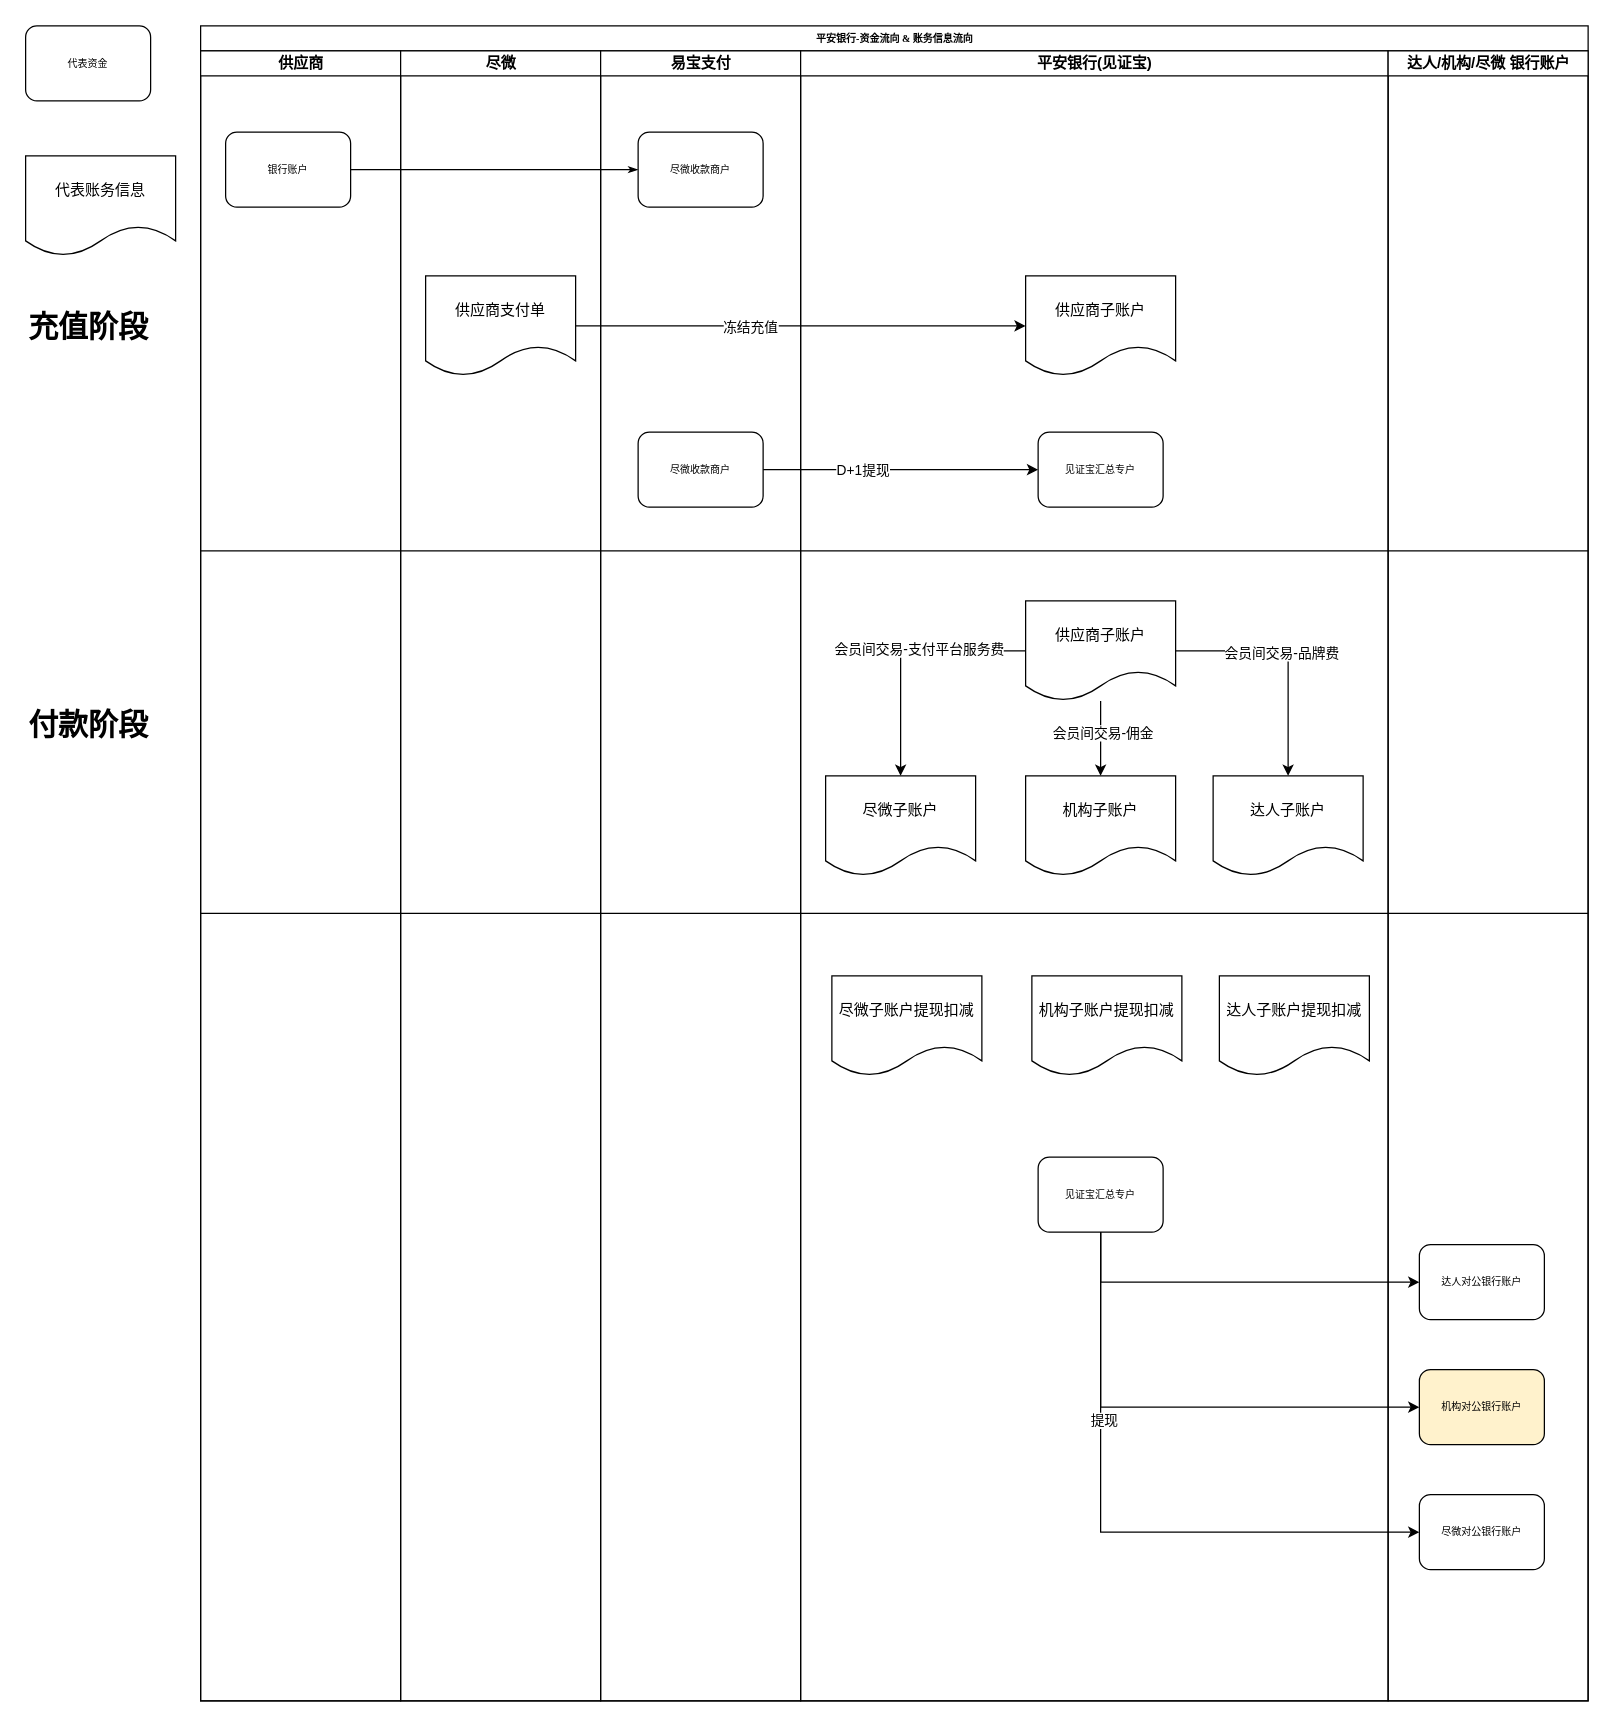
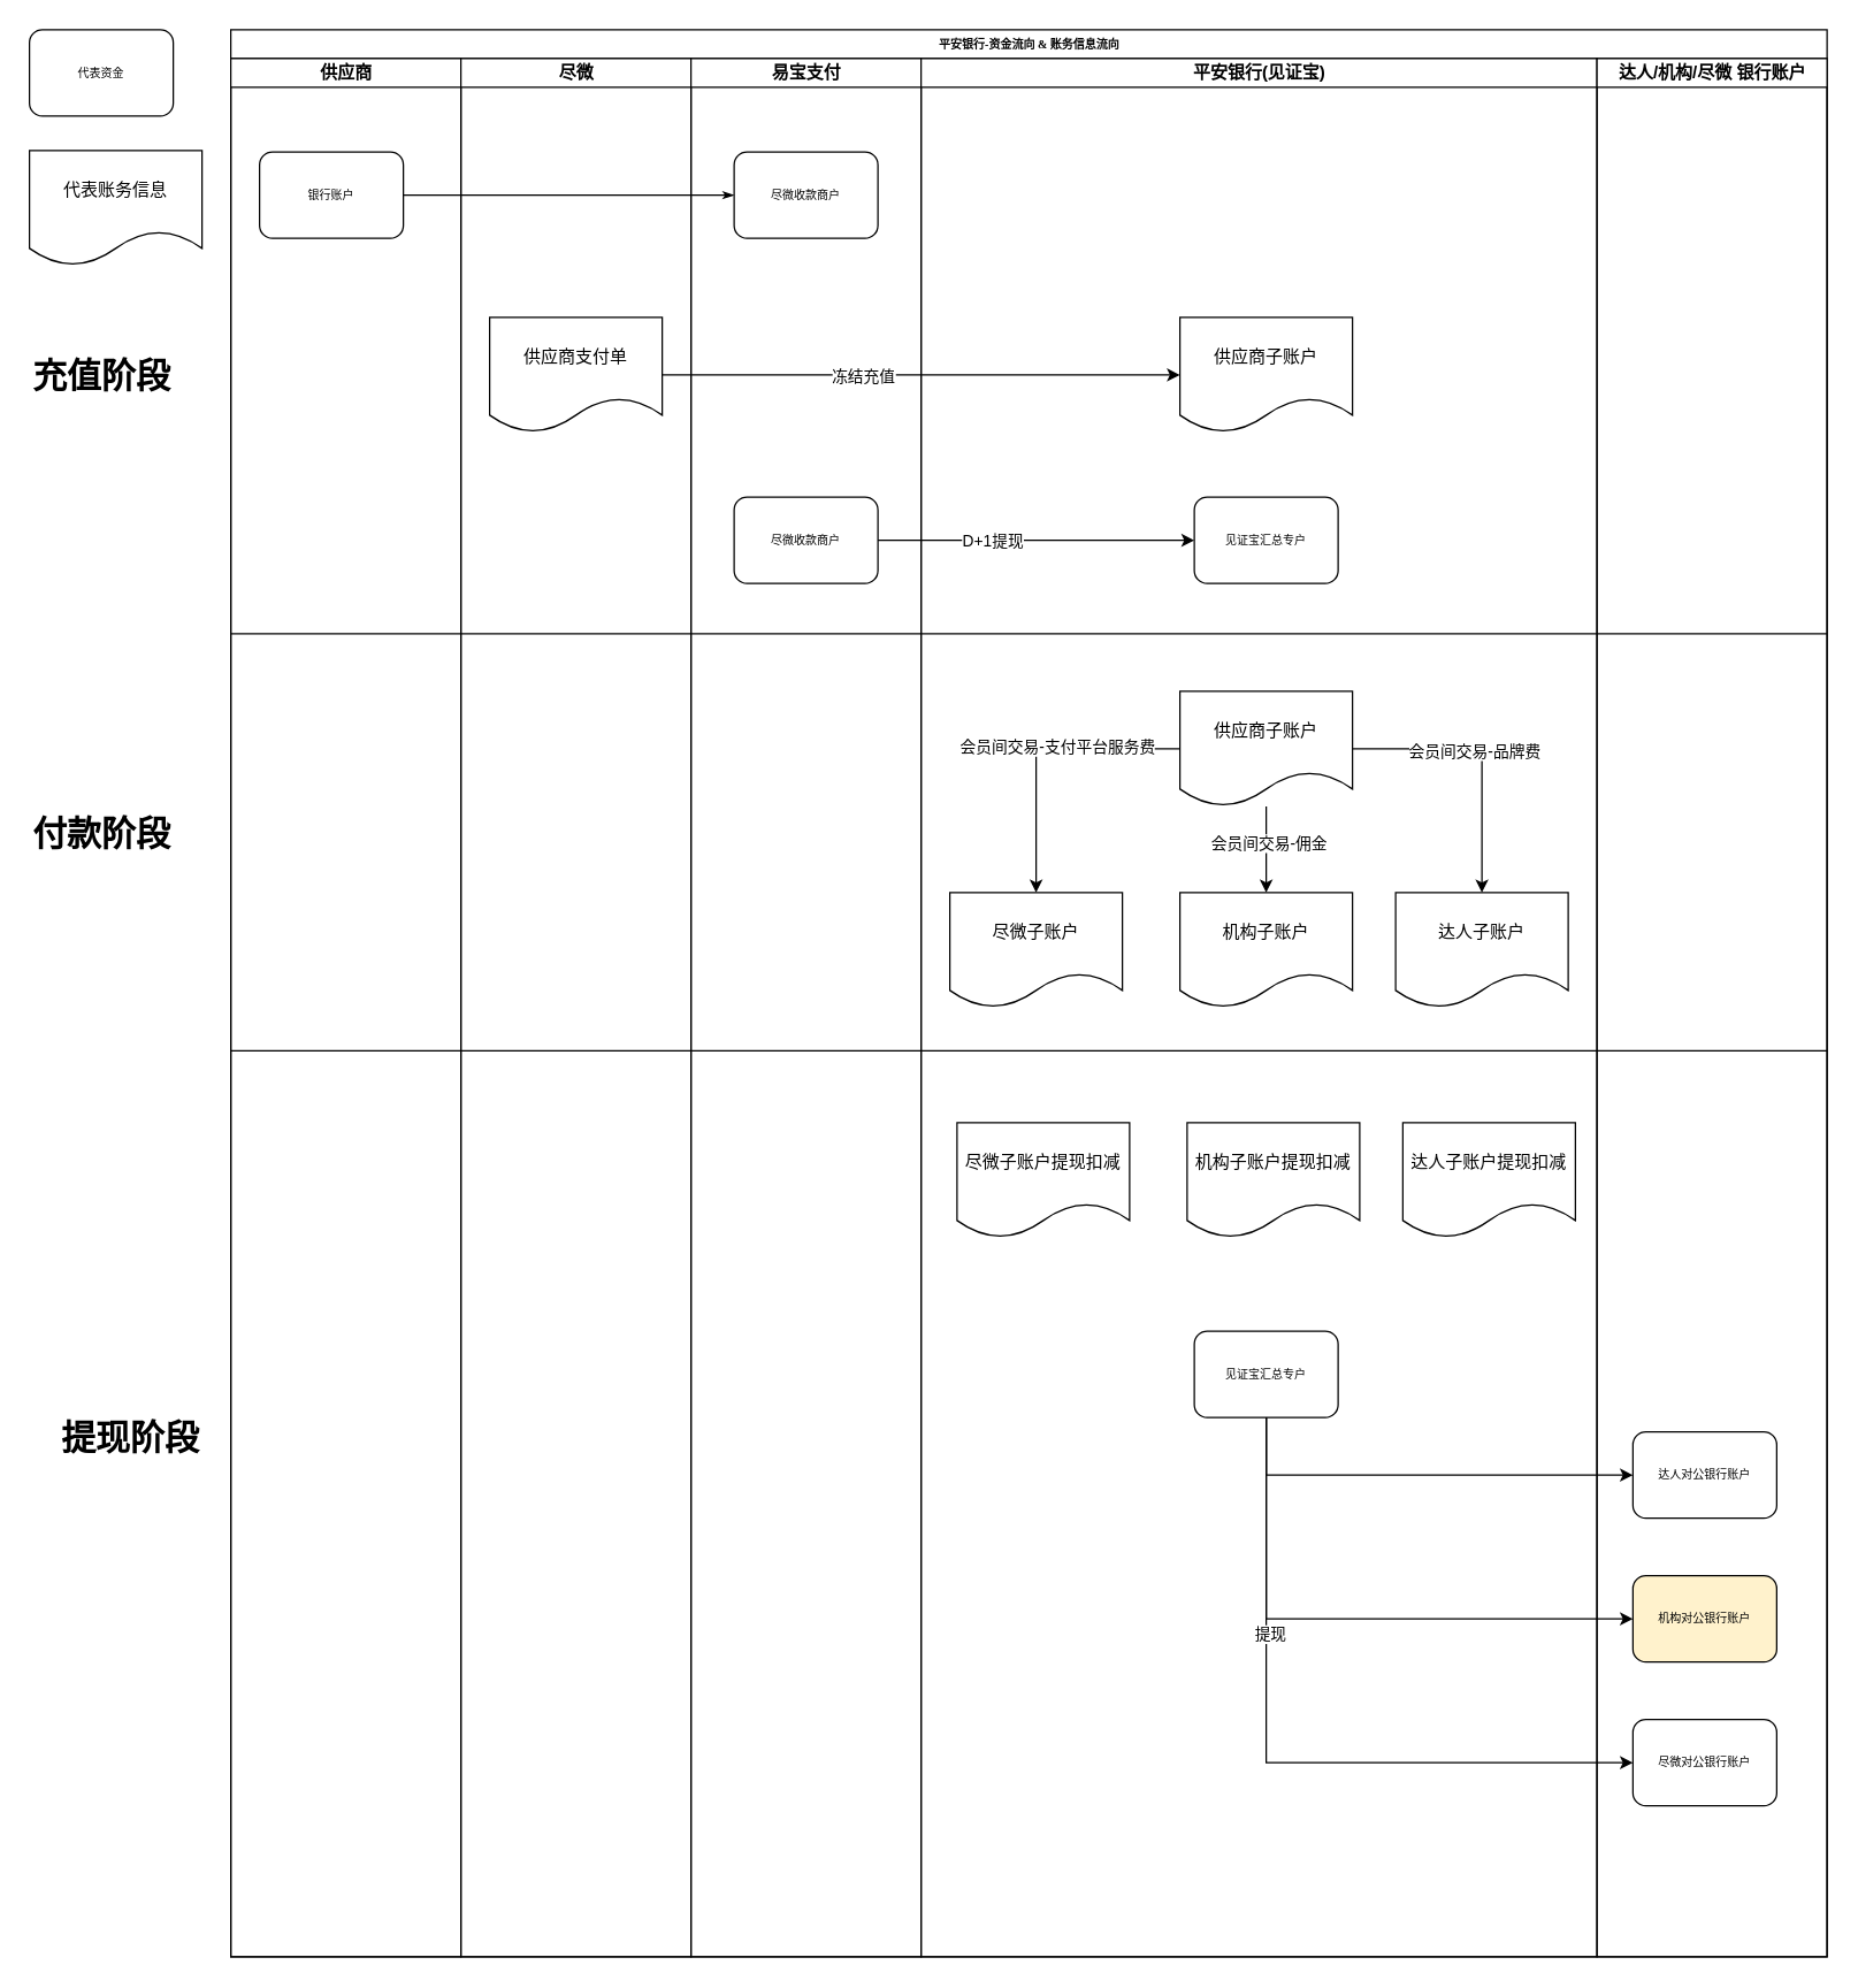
  <mxCell id="0" />
  <mxCell id="1" parent="0" />
  <mxCell id="2" value="平安银行-资金流向 &amp;amp; 账务信息流向" style="swimlane;html=1;childLayout=stackLayout;startSize=20;rounded=0;shadow=0;labelBackgroundColor=none;strokeWidth=1;fontFamily=Verdana;fontSize=8;align=center;" parent="1" vertex="1"><mxGeometry x="160" y="20" width="1110" height="1340" as="geometry" /></mxCell>
  <mxCell id="3" value="供应商" style="swimlane;html=1;startSize=20;" parent="2" vertex="1"><mxGeometry y="20" width="160" height="1320" as="geometry" /></mxCell>
  <mxCell id="4" value="银行账户" style="rounded=1;whiteSpace=wrap;html=1;shadow=0;labelBackgroundColor=none;strokeWidth=1;fontFamily=Verdana;fontSize=8;align=center;" parent="3" vertex="1"><mxGeometry x="20" y="65" width="100" height="60" as="geometry" /></mxCell>
  <mxCell id="5" value="" style="endArrow=none;html=1;rounded=0;" parent="3" edge="1"><mxGeometry width="50" height="50" relative="1" as="geometry"><mxPoint y="690" as="sourcePoint" /><mxPoint x="1110" y="690" as="targetPoint" /></mxGeometry></mxCell>
  <mxCell id="6" style="edgeStyle=orthogonalEdgeStyle;rounded=1;html=1;labelBackgroundColor=none;startArrow=none;startFill=0;startSize=5;endArrow=classicThin;endFill=1;endSize=5;jettySize=auto;orthogonalLoop=1;strokeWidth=1;fontFamily=Verdana;fontSize=8" parent="2" source="4" target="11" edge="1"><mxGeometry relative="1" as="geometry" /></mxCell>
  <mxCell id="7" value="尽微" style="swimlane;html=1;startSize=20;" parent="2" vertex="1"><mxGeometry x="160" y="20" width="160" height="1320" as="geometry" /></mxCell>
  <mxCell id="8" value="供应商支付单" style="shape=document;whiteSpace=wrap;html=1;boundedLbl=1;" parent="7" vertex="1"><mxGeometry x="20" y="180" width="120" height="80" as="geometry" /></mxCell>
  <mxCell id="9" value="" style="endArrow=none;html=1;rounded=0;" parent="7" edge="1"><mxGeometry width="50" height="50" relative="1" as="geometry"><mxPoint x="-160" y="400" as="sourcePoint" /><mxPoint x="950" y="400" as="targetPoint" /></mxGeometry></mxCell>
  <mxCell id="10" value="易宝支付" style="swimlane;html=1;startSize=20;" parent="2" vertex="1"><mxGeometry x="320" y="20" width="160" height="1320" as="geometry" /></mxCell>
  <mxCell id="11" value="尽微收款商户" style="rounded=1;whiteSpace=wrap;html=1;shadow=0;labelBackgroundColor=none;strokeWidth=1;fontFamily=Verdana;fontSize=8;align=center;" parent="10" vertex="1"><mxGeometry x="30" y="65" width="100" height="60" as="geometry" /></mxCell>
  <mxCell id="12" value="尽微收款商户" style="rounded=1;whiteSpace=wrap;html=1;shadow=0;labelBackgroundColor=none;strokeWidth=1;fontFamily=Verdana;fontSize=8;align=center;" parent="10" vertex="1"><mxGeometry x="30" y="305" width="100" height="60" as="geometry" /></mxCell>
  <mxCell id="13" value="平安银行(见证宝)" style="swimlane;html=1;startSize=20;" parent="2" vertex="1"><mxGeometry x="480" y="20" width="470" height="1320" as="geometry" /></mxCell>
  <mxCell id="14" value="供应商子账户" style="shape=document;whiteSpace=wrap;html=1;boundedLbl=1;" parent="13" vertex="1"><mxGeometry x="180" y="180" width="120" height="80" as="geometry" /></mxCell>
  <mxCell id="15" value="见证宝汇总专户" style="rounded=1;whiteSpace=wrap;html=1;shadow=0;labelBackgroundColor=none;strokeWidth=1;fontFamily=Verdana;fontSize=8;align=center;" parent="13" vertex="1"><mxGeometry x="190" y="305" width="100" height="60" as="geometry" /></mxCell>
  <mxCell id="16" style="edgeStyle=orthogonalEdgeStyle;rounded=0;orthogonalLoop=1;jettySize=auto;html=1;entryX=0.5;entryY=0;entryDx=0;entryDy=0;" parent="13" source="22" target="23" edge="1"><mxGeometry relative="1" as="geometry" /></mxCell>
  <mxCell id="17" value="会员间交易-支付平台服务费" style="edgeLabel;html=1;align=center;verticalAlign=middle;resizable=0;points=[];" parent="16" vertex="1" connectable="0"><mxGeometry x="-0.14" y="-2" relative="1" as="geometry"><mxPoint as="offset" /></mxGeometry></mxCell>
  <mxCell id="18" style="edgeStyle=orthogonalEdgeStyle;rounded=0;orthogonalLoop=1;jettySize=auto;html=1;entryX=0.5;entryY=0;entryDx=0;entryDy=0;" parent="13" source="22" target="24" edge="1"><mxGeometry relative="1" as="geometry" /></mxCell>
  <mxCell id="19" value="会员间交易-佣金" style="edgeLabel;html=1;align=center;verticalAlign=middle;resizable=0;points=[];" parent="18" vertex="1" connectable="0"><mxGeometry x="-0.167" y="1" relative="1" as="geometry"><mxPoint as="offset" /></mxGeometry></mxCell>
  <mxCell id="20" style="edgeStyle=orthogonalEdgeStyle;rounded=0;orthogonalLoop=1;jettySize=auto;html=1;entryX=0.5;entryY=0;entryDx=0;entryDy=0;" parent="13" source="22" target="25" edge="1"><mxGeometry relative="1" as="geometry" /></mxCell>
  <mxCell id="21" value="会员间交易-品牌费" style="edgeLabel;html=1;align=center;verticalAlign=middle;resizable=0;points=[];" parent="20" vertex="1" connectable="0"><mxGeometry x="-0.116" y="-1" relative="1" as="geometry"><mxPoint as="offset" /></mxGeometry></mxCell>
  <mxCell id="22" value="供应商子账户" style="shape=document;whiteSpace=wrap;html=1;boundedLbl=1;" parent="13" vertex="1"><mxGeometry x="180" y="440" width="120" height="80" as="geometry" /></mxCell>
  <mxCell id="23" value="尽微子账户" style="shape=document;whiteSpace=wrap;html=1;boundedLbl=1;" parent="13" vertex="1"><mxGeometry x="20" y="580" width="120" height="80" as="geometry" /></mxCell>
  <mxCell id="24" value="机构子账户" style="shape=document;whiteSpace=wrap;html=1;boundedLbl=1;" parent="13" vertex="1"><mxGeometry x="180" y="580" width="120" height="80" as="geometry" /></mxCell>
  <mxCell id="25" value="达人子账户" style="shape=document;whiteSpace=wrap;html=1;boundedLbl=1;" parent="13" vertex="1"><mxGeometry x="330" y="580" width="120" height="80" as="geometry" /></mxCell>
  <mxCell id="26" value="见证宝汇总专户" style="rounded=1;whiteSpace=wrap;html=1;shadow=0;labelBackgroundColor=none;strokeWidth=1;fontFamily=Verdana;fontSize=8;align=center;" parent="13" vertex="1"><mxGeometry x="190" y="885" width="100" height="60" as="geometry" /></mxCell>
  <mxCell id="27" value="尽微子账户提现扣减" style="shape=document;whiteSpace=wrap;html=1;boundedLbl=1;" parent="13" vertex="1"><mxGeometry x="25" y="740" width="120" height="80" as="geometry" /></mxCell>
  <mxCell id="28" value="机构子账户提现扣减" style="shape=document;whiteSpace=wrap;html=1;boundedLbl=1;" parent="13" vertex="1"><mxGeometry x="185" y="740" width="120" height="80" as="geometry" /></mxCell>
  <mxCell id="29" value="达人子账户提现扣减" style="shape=document;whiteSpace=wrap;html=1;boundedLbl=1;" parent="13" vertex="1"><mxGeometry x="335" y="740" width="120" height="80" as="geometry" /></mxCell>
  <mxCell id="30" style="edgeStyle=orthogonalEdgeStyle;rounded=0;orthogonalLoop=1;jettySize=auto;html=1;entryX=0;entryY=0.5;entryDx=0;entryDy=0;" parent="2" source="12" target="15" edge="1"><mxGeometry relative="1" as="geometry" /></mxCell>
  <mxCell id="31" value="D+1提现" style="edgeLabel;html=1;align=center;verticalAlign=middle;resizable=0;points=[];" parent="30" vertex="1" connectable="0"><mxGeometry x="-0.286" relative="1" as="geometry"><mxPoint as="offset" /></mxGeometry></mxCell>
  <mxCell id="32" value="达人/机构/尽微 银行账户" style="swimlane;html=1;startSize=20;" parent="2" vertex="1"><mxGeometry x="950" y="20" width="160" height="1320" as="geometry" /></mxCell>
  <mxCell id="33" value="达人对公银行账户" style="rounded=1;whiteSpace=wrap;html=1;shadow=0;labelBackgroundColor=none;strokeWidth=1;fontFamily=Verdana;fontSize=8;align=center;" parent="32" vertex="1"><mxGeometry x="25" y="955" width="100" height="60" as="geometry" /></mxCell>
  <mxCell id="34" value="机构对公银行账户" style="rounded=1;whiteSpace=wrap;html=1;shadow=0;labelBackgroundColor=none;strokeWidth=1;fontFamily=Verdana;fontSize=8;align=center;fillColor=#fff2cc;" parent="32" vertex="1"><mxGeometry x="25" y="1055" width="100" height="60" as="geometry" /></mxCell>
  <mxCell id="35" value="尽微对公银行账户" style="rounded=1;whiteSpace=wrap;html=1;shadow=0;labelBackgroundColor=none;strokeWidth=1;fontFamily=Verdana;fontSize=8;align=center;" parent="32" vertex="1"><mxGeometry x="25" y="1155" width="100" height="60" as="geometry" /></mxCell>
  <mxCell id="36" style="edgeStyle=orthogonalEdgeStyle;rounded=0;orthogonalLoop=1;jettySize=auto;html=1;" parent="2" source="8" target="14" edge="1"><mxGeometry relative="1" as="geometry" /></mxCell>
  <mxCell id="37" value="冻结充值" style="edgeLabel;html=1;align=center;verticalAlign=middle;resizable=0;points=[];" parent="36" vertex="1" connectable="0"><mxGeometry x="-0.229" relative="1" as="geometry"><mxPoint as="offset" /></mxGeometry></mxCell>
  <mxCell id="38" style="edgeStyle=orthogonalEdgeStyle;rounded=0;orthogonalLoop=1;jettySize=auto;html=1;entryX=0;entryY=0.5;entryDx=0;entryDy=0;exitX=0.5;exitY=1;exitDx=0;exitDy=0;" parent="2" source="26" target="33" edge="1"><mxGeometry relative="1" as="geometry" /></mxCell>
  <mxCell id="39" style="edgeStyle=orthogonalEdgeStyle;rounded=0;orthogonalLoop=1;jettySize=auto;html=1;entryX=0;entryY=0.5;entryDx=0;entryDy=0;exitX=0.5;exitY=1;exitDx=0;exitDy=0;" parent="2" source="26" target="34" edge="1"><mxGeometry relative="1" as="geometry" /></mxCell>
  <mxCell id="40" style="edgeStyle=orthogonalEdgeStyle;rounded=0;orthogonalLoop=1;jettySize=auto;html=1;entryX=0;entryY=0.5;entryDx=0;entryDy=0;exitX=0.5;exitY=1;exitDx=0;exitDy=0;" parent="2" source="26" target="35" edge="1"><mxGeometry relative="1" as="geometry" /></mxCell>
  <mxCell id="41" value="提现" style="edgeLabel;html=1;align=center;verticalAlign=middle;resizable=0;points=[];" parent="40" vertex="1" connectable="0"><mxGeometry x="-0.394" y="2" relative="1" as="geometry"><mxPoint as="offset" /></mxGeometry></mxCell>
  <mxCell id="42" value="充值阶段" style="text;strokeColor=none;fillColor=none;html=1;fontSize=24;fontStyle=1;verticalAlign=middle;align=center;" parent="1" vertex="1"><mxGeometry x="20" y="241" width="100" height="40" as="geometry" /></mxCell>
  <mxCell id="43" value="付款阶段" style="text;strokeColor=none;fillColor=none;html=1;fontSize=24;fontStyle=1;verticalAlign=middle;align=center;" parent="1" vertex="1"><mxGeometry x="20" y="560" width="100" height="40" as="geometry" /></mxCell>
+ <mxCell id="44" value="提现阶段" style="text;strokeColor=none;fillColor=none;html=1;fontSize=24;fontStyle=1;verticalAlign=middle;align=center;" parent="1" vertex="1"><mxGeometry x="40" y="980" width="100" height="40" as="geometry" /></mxCell>
  <mxCell id="45" value="代表资金" style="rounded=1;whiteSpace=wrap;html=1;shadow=0;labelBackgroundColor=none;strokeWidth=1;fontFamily=Verdana;fontSize=8;align=center;" vertex="1" parent="1"><mxGeometry x="20" y="20" width="100" height="60" as="geometry" /></mxCell>
- <mxCell id="46" value="代表账务信息" style="shape=document;whiteSpace=wrap;html=1;boundedLbl=1;" vertex="1" parent="1"><mxGeometry x="20" y="124" width="120" height="80" as="geometry" /></mxCell>
+ <mxCell id="46" value="代表账务信息" style="shape=document;whiteSpace=wrap;html=1;boundedLbl=1;" vertex="1" parent="1"><mxGeometry x="20" y="104" width="120" height="80" as="geometry" /></mxCell>
